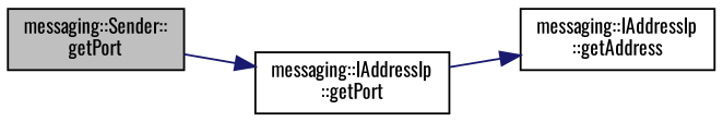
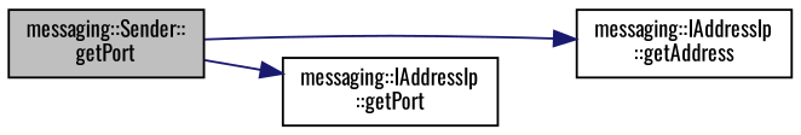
  digraph {
    fontname=Oswald
    rankdir=LR
    node [color=black fillcolor=white fontname=Oswald fontsize=10 shape=record style=filled]
    edge [color=midnightblue fontname=Oswald fontsize=10 labelfontname=Helvetica labelfontsize=10 style=solid]
    n1 [fillcolor=grey75 fontcolor=black height=0.2 label="messaging::Sender::\lgetPort" width=0.4]
    n2 [height=0.2 label="messaging::IAddressIp\l::getAddress" width=0.4]
    n3 [height=0.2 label="messaging::IAddressIp\l::getPort" width=0.4]
-   n3 -> n2
+   n1 -> n2
    n1 -> n3
  }
